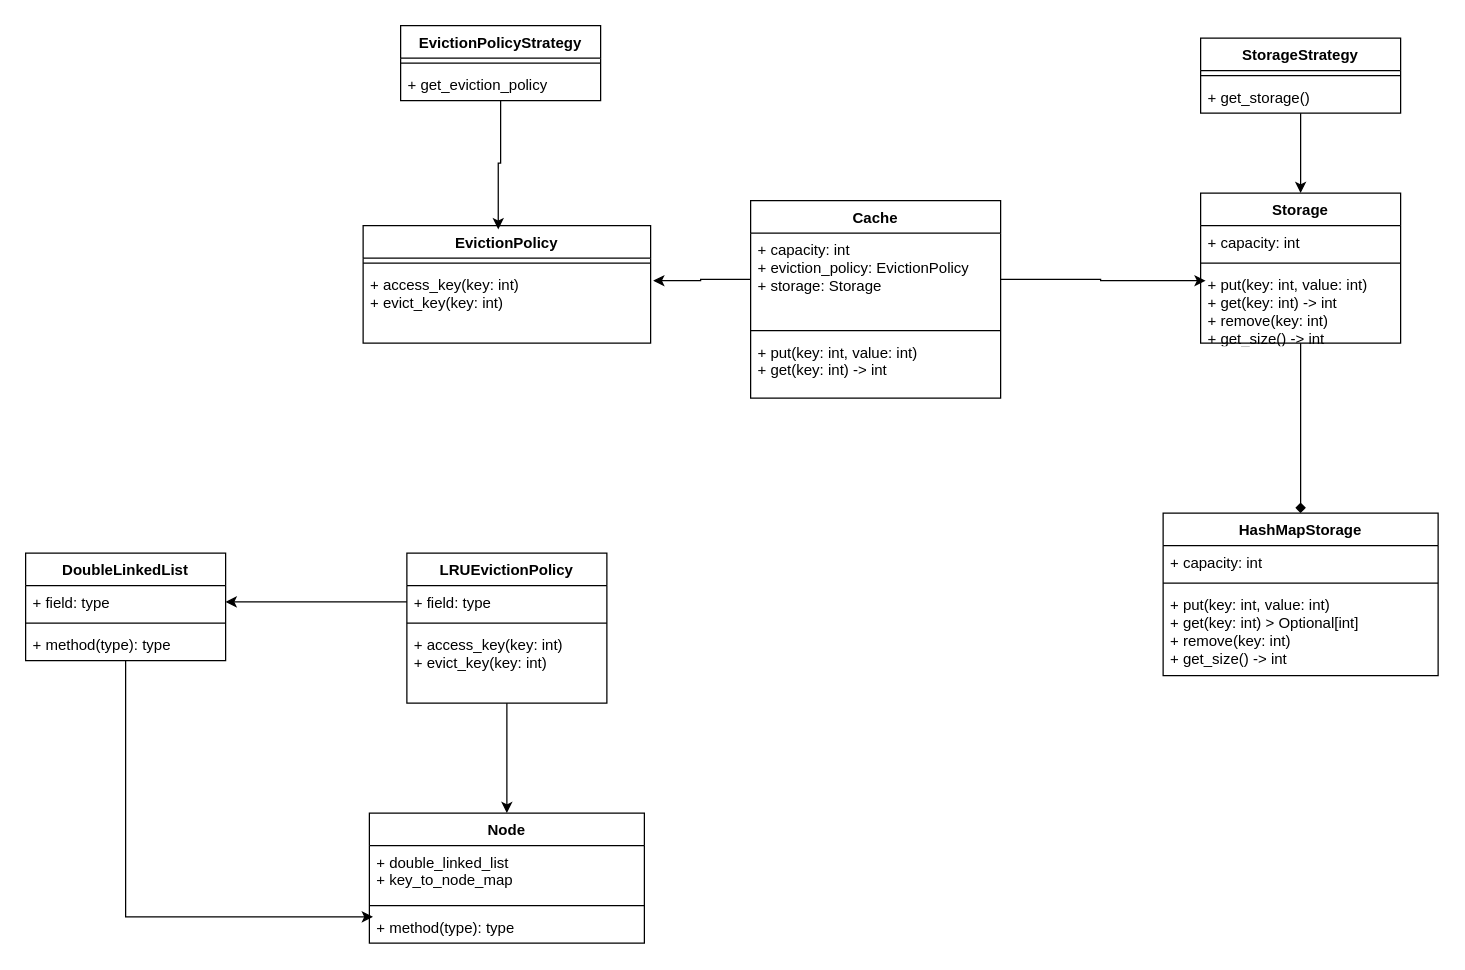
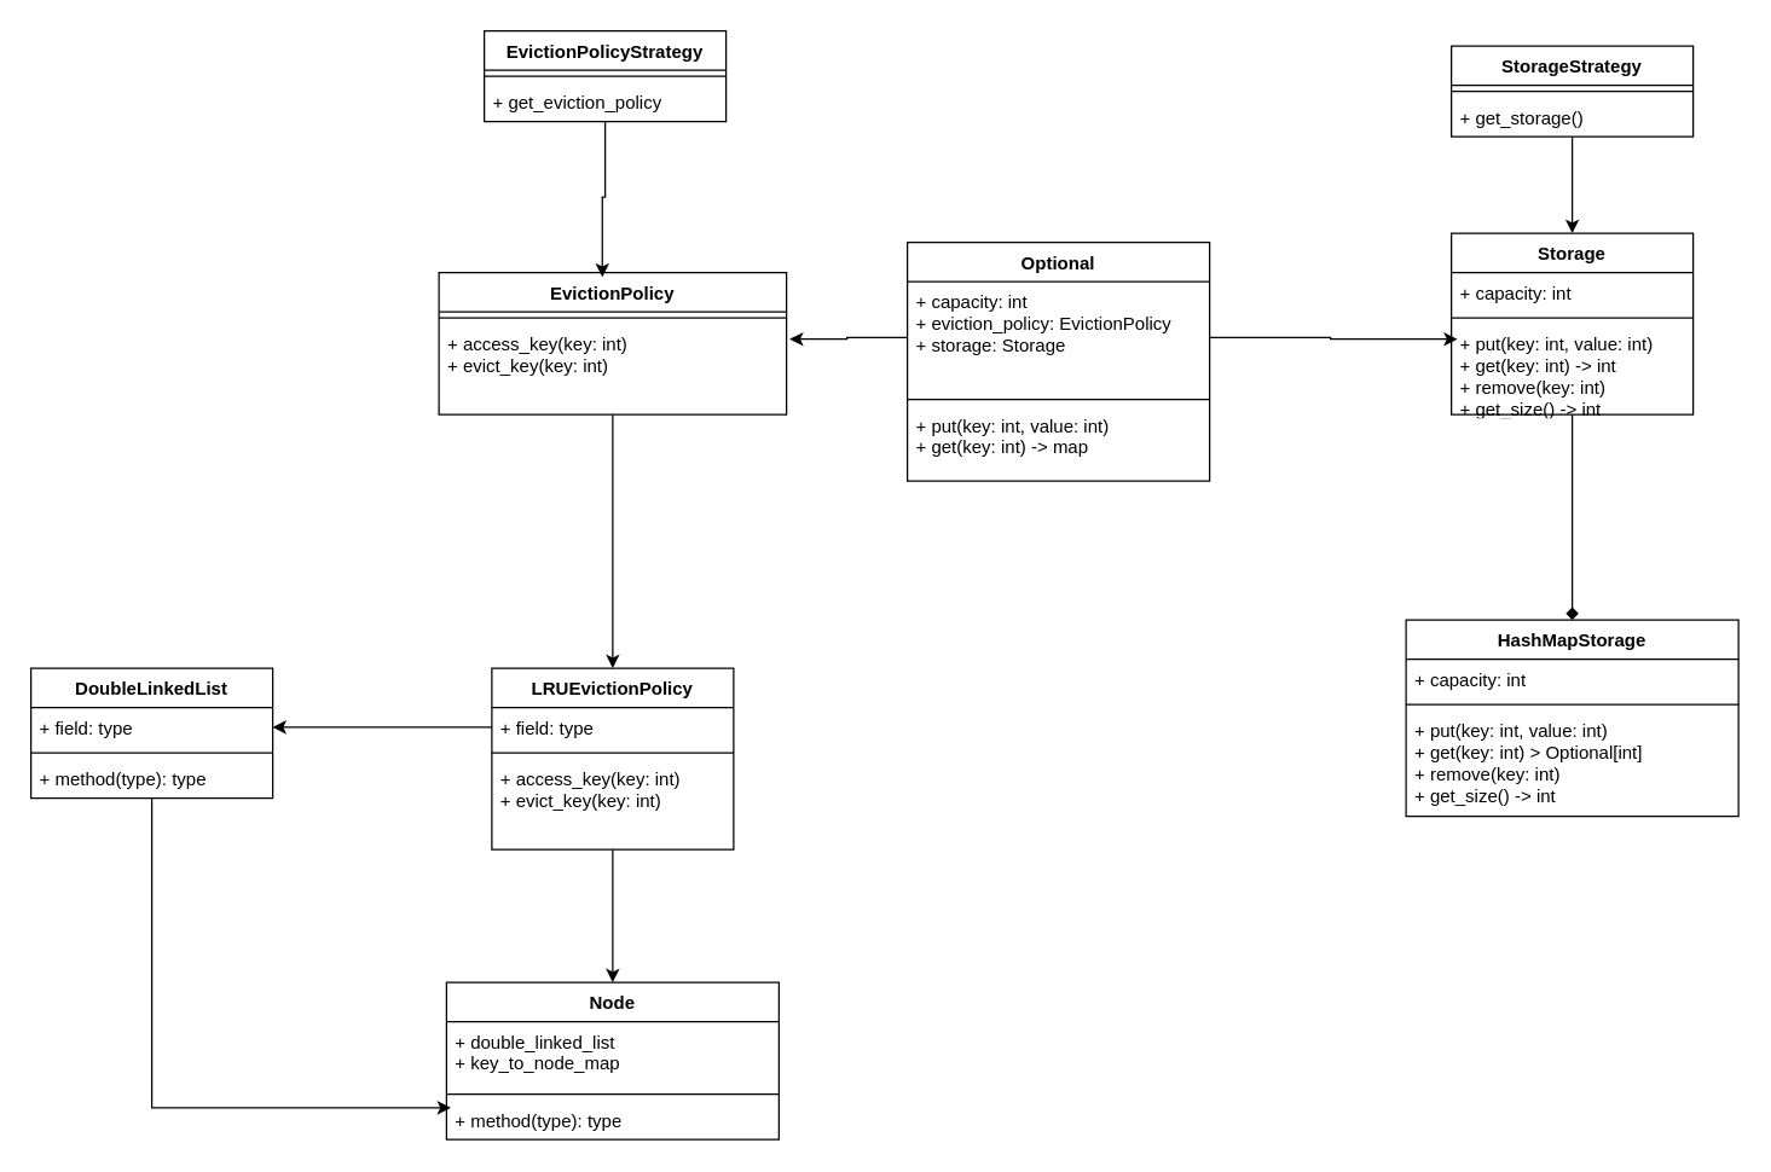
  <mxCell id="0" />
  <mxCell id="1" parent="0" />
- <mxCell id="2" value="Cache" style="swimlane;fontStyle=1;align=center;verticalAlign=top;childLayout=stackLayout;horizontal=1;startSize=26;horizontalStack=0;resizeParent=1;resizeParentMax=0;resizeLast=0;collapsible=1;marginBottom=0;whiteSpace=wrap;html=1;" parent="1" vertex="1"><mxGeometry x="600" y="160" width="200" height="158" as="geometry" /></mxCell>
+ <mxCell id="2" value="Optional" style="swimlane;fontStyle=1;align=center;verticalAlign=top;childLayout=stackLayout;horizontal=1;startSize=26;horizontalStack=0;resizeParent=1;resizeParentMax=0;resizeLast=0;collapsible=1;marginBottom=0;whiteSpace=wrap;html=1;" parent="1" vertex="1"><mxGeometry x="600" y="160" width="200" height="158" as="geometry" /></mxCell>
  <mxCell id="3" value="+ capacity: int&lt;div&gt;+ eviction_policy: EvictionPolicy&lt;/div&gt;&lt;div&gt;+ storage: Storage&lt;/div&gt;" style="text;strokeColor=none;fillColor=none;align=left;verticalAlign=top;spacingLeft=4;spacingRight=4;overflow=hidden;rotatable=0;points=[[0,0.5],[1,0.5]];portConstraint=eastwest;whiteSpace=wrap;html=1;" parent="2" vertex="1"><mxGeometry y="26" width="200" height="74" as="geometry" /></mxCell>
  <mxCell id="4" value="" style="line;strokeWidth=1;fillColor=none;align=left;verticalAlign=middle;spacingTop=-1;spacingLeft=3;spacingRight=3;rotatable=0;labelPosition=right;points=[];portConstraint=eastwest;strokeColor=inherit;" parent="2" vertex="1"><mxGeometry y="100" width="200" height="8" as="geometry" /></mxCell>
- <mxCell id="5" value="+ put(key: int, value: int)&lt;div&gt;+ get(key: int) -&amp;gt; int&lt;/div&gt;" style="text;strokeColor=none;fillColor=none;align=left;verticalAlign=top;spacingLeft=4;spacingRight=4;overflow=hidden;rotatable=0;points=[[0,0.5],[1,0.5]];portConstraint=eastwest;whiteSpace=wrap;html=1;" parent="2" vertex="1"><mxGeometry y="108" width="200" height="50" as="geometry" /></mxCell>
+ <mxCell id="5" value="+ put(key: int, value: int)&lt;div&gt;+ get(key: int) -&amp;gt; map&lt;/div&gt;" style="text;strokeColor=none;fillColor=none;align=left;verticalAlign=top;spacingLeft=4;spacingRight=4;overflow=hidden;rotatable=0;points=[[0,0.5],[1,0.5]];portConstraint=eastwest;whiteSpace=wrap;html=1;" parent="2" vertex="1"><mxGeometry y="108" width="200" height="50" as="geometry" /></mxCell>
+ <mxCell id="6" style="edgeStyle=orthogonalEdgeStyle;rounded=0;orthogonalLoop=1;jettySize=auto;html=1;entryX=0.5;entryY=0;entryDx=0;entryDy=0;" parent="1" source="7" target="21" edge="1"><mxGeometry relative="1" as="geometry" /></mxCell>
  <mxCell id="7" value="EvictionPolicy" style="swimlane;fontStyle=1;align=center;verticalAlign=top;childLayout=stackLayout;horizontal=1;startSize=26;horizontalStack=0;resizeParent=1;resizeParentMax=0;resizeLast=0;collapsible=1;marginBottom=0;whiteSpace=wrap;html=1;" parent="1" vertex="1"><mxGeometry x="290" y="180" width="230" height="94" as="geometry" /></mxCell>
  <mxCell id="8" value="" style="line;strokeWidth=1;fillColor=none;align=left;verticalAlign=middle;spacingTop=-1;spacingLeft=3;spacingRight=3;rotatable=0;labelPosition=right;points=[];portConstraint=eastwest;strokeColor=inherit;" parent="7" vertex="1"><mxGeometry y="26" width="230" height="8" as="geometry" /></mxCell>
  <mxCell id="9" value="+ access_key(key: int)&lt;div&gt;+ evict_key(key: int)&lt;/div&gt;" style="text;strokeColor=none;fillColor=none;align=left;verticalAlign=top;spacingLeft=4;spacingRight=4;overflow=hidden;rotatable=0;points=[[0,0.5],[1,0.5]];portConstraint=eastwest;whiteSpace=wrap;html=1;" parent="7" vertex="1"><mxGeometry y="34" width="230" height="60" as="geometry" /></mxCell>
  <mxCell id="10" style="edgeStyle=orthogonalEdgeStyle;rounded=0;orthogonalLoop=1;jettySize=auto;html=1;entryX=0.5;entryY=0;entryDx=0;entryDy=0;endArrow=diamond;" parent="1" source="11" target="15" edge="1"><mxGeometry relative="1" as="geometry" /></mxCell>
  <mxCell id="11" value="Storage" style="swimlane;fontStyle=1;align=center;verticalAlign=top;childLayout=stackLayout;horizontal=1;startSize=26;horizontalStack=0;resizeParent=1;resizeParentMax=0;resizeLast=0;collapsible=1;marginBottom=0;whiteSpace=wrap;html=1;" parent="1" vertex="1"><mxGeometry x="960" y="154" width="160" height="120" as="geometry" /></mxCell>
  <mxCell id="12" value="+ capacity: int" style="text;strokeColor=none;fillColor=none;align=left;verticalAlign=top;spacingLeft=4;spacingRight=4;overflow=hidden;rotatable=0;points=[[0,0.5],[1,0.5]];portConstraint=eastwest;whiteSpace=wrap;html=1;" parent="11" vertex="1"><mxGeometry y="26" width="160" height="26" as="geometry" /></mxCell>
  <mxCell id="13" value="" style="line;strokeWidth=1;fillColor=none;align=left;verticalAlign=middle;spacingTop=-1;spacingLeft=3;spacingRight=3;rotatable=0;labelPosition=right;points=[];portConstraint=eastwest;strokeColor=inherit;" parent="11" vertex="1"><mxGeometry y="52" width="160" height="8" as="geometry" /></mxCell>
  <mxCell id="14" value="+ put(key: int, value: int)&lt;div&gt;+ get(key: int) -&amp;gt; int&lt;/div&gt;&lt;div&gt;+ remove(key: int)&lt;/div&gt;&lt;div&gt;+ get_size() -&amp;gt; int&lt;/div&gt;" style="text;strokeColor=none;fillColor=none;align=left;verticalAlign=top;spacingLeft=4;spacingRight=4;overflow=hidden;rotatable=0;points=[[0,0.5],[1,0.5]];portConstraint=eastwest;whiteSpace=wrap;html=1;" parent="11" vertex="1"><mxGeometry y="60" width="160" height="60" as="geometry" /></mxCell>
  <mxCell id="15" value="HashMapStorage" style="swimlane;fontStyle=1;align=center;verticalAlign=top;childLayout=stackLayout;horizontal=1;startSize=26;horizontalStack=0;resizeParent=1;resizeParentMax=0;resizeLast=0;collapsible=1;marginBottom=0;whiteSpace=wrap;html=1;" parent="1" vertex="1"><mxGeometry x="930" y="410" width="220" height="130" as="geometry" /></mxCell>
  <mxCell id="16" value="+ capacity: int" style="text;strokeColor=none;fillColor=none;align=left;verticalAlign=top;spacingLeft=4;spacingRight=4;overflow=hidden;rotatable=0;points=[[0,0.5],[1,0.5]];portConstraint=eastwest;whiteSpace=wrap;html=1;" parent="15" vertex="1"><mxGeometry y="26" width="220" height="26" as="geometry" /></mxCell>
  <mxCell id="17" value="" style="line;strokeWidth=1;fillColor=none;align=left;verticalAlign=middle;spacingTop=-1;spacingLeft=3;spacingRight=3;rotatable=0;labelPosition=right;points=[];portConstraint=eastwest;strokeColor=inherit;" parent="15" vertex="1"><mxGeometry y="52" width="220" height="8" as="geometry" /></mxCell>
  <mxCell id="18" value="+ put(key: int, value: int)&lt;div&gt;+ get(key: int) &amp;gt; Optional[int]&lt;/div&gt;&lt;div&gt;+ remove(key: int)&lt;/div&gt;&lt;div&gt;+ get_size() -&amp;gt; int&lt;/div&gt;" style="text;strokeColor=none;fillColor=none;align=left;verticalAlign=top;spacingLeft=4;spacingRight=4;overflow=hidden;rotatable=0;points=[[0,0.5],[1,0.5]];portConstraint=eastwest;whiteSpace=wrap;html=1;" parent="15" vertex="1"><mxGeometry y="60" width="220" height="70" as="geometry" /></mxCell>
  <mxCell id="19" style="edgeStyle=orthogonalEdgeStyle;rounded=0;orthogonalLoop=1;jettySize=auto;html=1;entryX=0.025;entryY=0.167;entryDx=0;entryDy=0;entryPerimeter=0;" parent="1" source="3" target="14" edge="1"><mxGeometry relative="1" as="geometry" /></mxCell>
  <mxCell id="20" style="edgeStyle=orthogonalEdgeStyle;rounded=0;orthogonalLoop=1;jettySize=auto;html=1;entryX=0.5;entryY=0;entryDx=0;entryDy=0;" parent="1" source="21" target="25" edge="1"><mxGeometry relative="1" as="geometry" /></mxCell>
  <mxCell id="21" value="LRUEvictionPolicy" style="swimlane;fontStyle=1;align=center;verticalAlign=top;childLayout=stackLayout;horizontal=1;startSize=26;horizontalStack=0;resizeParent=1;resizeParentMax=0;resizeLast=0;collapsible=1;marginBottom=0;whiteSpace=wrap;html=1;" parent="1" vertex="1"><mxGeometry x="325" y="442" width="160" height="120" as="geometry" /></mxCell>
  <mxCell id="22" value="+ field: type" style="text;strokeColor=none;fillColor=none;align=left;verticalAlign=top;spacingLeft=4;spacingRight=4;overflow=hidden;rotatable=0;points=[[0,0.5],[1,0.5]];portConstraint=eastwest;whiteSpace=wrap;html=1;" parent="21" vertex="1"><mxGeometry y="26" width="160" height="26" as="geometry" /></mxCell>
  <mxCell id="23" value="" style="line;strokeWidth=1;fillColor=none;align=left;verticalAlign=middle;spacingTop=-1;spacingLeft=3;spacingRight=3;rotatable=0;labelPosition=right;points=[];portConstraint=eastwest;strokeColor=inherit;" parent="21" vertex="1"><mxGeometry y="52" width="160" height="8" as="geometry" /></mxCell>
  <mxCell id="24" value="+ access_key(key: int)&lt;div&gt;+ evict_key(key: int)&lt;/div&gt;" style="text;strokeColor=none;fillColor=none;align=left;verticalAlign=top;spacingLeft=4;spacingRight=4;overflow=hidden;rotatable=0;points=[[0,0.5],[1,0.5]];portConstraint=eastwest;whiteSpace=wrap;html=1;" parent="21" vertex="1"><mxGeometry y="60" width="160" height="60" as="geometry" /></mxCell>
  <mxCell id="25" value="Node" style="swimlane;fontStyle=1;align=center;verticalAlign=top;childLayout=stackLayout;horizontal=1;startSize=26;horizontalStack=0;resizeParent=1;resizeParentMax=0;resizeLast=0;collapsible=1;marginBottom=0;whiteSpace=wrap;html=1;" parent="1" vertex="1"><mxGeometry x="295" y="650" width="220" height="104" as="geometry" /></mxCell>
  <mxCell id="26" value="+ double_linked_list&lt;div&gt;+ key_to_node_map&lt;/div&gt;&lt;div&gt;&lt;br&gt;&lt;/div&gt;" style="text;strokeColor=none;fillColor=none;align=left;verticalAlign=top;spacingLeft=4;spacingRight=4;overflow=hidden;rotatable=0;points=[[0,0.5],[1,0.5]];portConstraint=eastwest;whiteSpace=wrap;html=1;" parent="25" vertex="1"><mxGeometry y="26" width="220" height="44" as="geometry" /></mxCell>
  <mxCell id="27" value="" style="line;strokeWidth=1;fillColor=none;align=left;verticalAlign=middle;spacingTop=-1;spacingLeft=3;spacingRight=3;rotatable=0;labelPosition=right;points=[];portConstraint=eastwest;strokeColor=inherit;" parent="25" vertex="1"><mxGeometry y="70" width="220" height="8" as="geometry" /></mxCell>
  <mxCell id="28" value="+ method(type): type" style="text;strokeColor=none;fillColor=none;align=left;verticalAlign=top;spacingLeft=4;spacingRight=4;overflow=hidden;rotatable=0;points=[[0,0.5],[1,0.5]];portConstraint=eastwest;whiteSpace=wrap;html=1;" parent="25" vertex="1"><mxGeometry y="78" width="220" height="26" as="geometry" /></mxCell>
  <mxCell id="29" value="DoubleLinkedList" style="swimlane;fontStyle=1;align=center;verticalAlign=top;childLayout=stackLayout;horizontal=1;startSize=26;horizontalStack=0;resizeParent=1;resizeParentMax=0;resizeLast=0;collapsible=1;marginBottom=0;whiteSpace=wrap;html=1;" parent="1" vertex="1"><mxGeometry x="20" y="442" width="160" height="86" as="geometry" /></mxCell>
  <mxCell id="30" value="+ field: type" style="text;strokeColor=none;fillColor=none;align=left;verticalAlign=top;spacingLeft=4;spacingRight=4;overflow=hidden;rotatable=0;points=[[0,0.5],[1,0.5]];portConstraint=eastwest;whiteSpace=wrap;html=1;" parent="29" vertex="1"><mxGeometry y="26" width="160" height="26" as="geometry" /></mxCell>
  <mxCell id="31" value="" style="line;strokeWidth=1;fillColor=none;align=left;verticalAlign=middle;spacingTop=-1;spacingLeft=3;spacingRight=3;rotatable=0;labelPosition=right;points=[];portConstraint=eastwest;strokeColor=inherit;" parent="29" vertex="1"><mxGeometry y="52" width="160" height="8" as="geometry" /></mxCell>
  <mxCell id="32" value="+ method(type): type" style="text;strokeColor=none;fillColor=none;align=left;verticalAlign=top;spacingLeft=4;spacingRight=4;overflow=hidden;rotatable=0;points=[[0,0.5],[1,0.5]];portConstraint=eastwest;whiteSpace=wrap;html=1;" parent="29" vertex="1"><mxGeometry y="60" width="160" height="26" as="geometry" /></mxCell>
  <mxCell id="33" style="edgeStyle=orthogonalEdgeStyle;rounded=0;orthogonalLoop=1;jettySize=auto;html=1;entryX=1;entryY=0.5;entryDx=0;entryDy=0;" parent="1" source="22" target="30" edge="1"><mxGeometry relative="1" as="geometry" /></mxCell>
  <mxCell id="34" style="edgeStyle=orthogonalEdgeStyle;rounded=0;orthogonalLoop=1;jettySize=auto;html=1;entryX=0.013;entryY=0.192;entryDx=0;entryDy=0;entryPerimeter=0;" parent="1" source="29" target="28" edge="1"><mxGeometry relative="1" as="geometry" /></mxCell>
  <mxCell id="35" style="edgeStyle=orthogonalEdgeStyle;rounded=0;orthogonalLoop=1;jettySize=auto;html=1;" edge="1" parent="1" source="36" target="11"><mxGeometry relative="1" as="geometry" /></mxCell>
  <mxCell id="36" value="StorageStrategy&lt;div&gt;&lt;br&gt;&lt;/div&gt;" style="swimlane;fontStyle=1;align=center;verticalAlign=top;childLayout=stackLayout;horizontal=1;startSize=26;horizontalStack=0;resizeParent=1;resizeParentMax=0;resizeLast=0;collapsible=1;marginBottom=0;whiteSpace=wrap;html=1;" vertex="1" parent="1"><mxGeometry x="960" y="30" width="160" height="60" as="geometry" /></mxCell>
  <mxCell id="37" value="" style="line;strokeWidth=1;fillColor=none;align=left;verticalAlign=middle;spacingTop=-1;spacingLeft=3;spacingRight=3;rotatable=0;labelPosition=right;points=[];portConstraint=eastwest;strokeColor=inherit;" vertex="1" parent="36"><mxGeometry y="26" width="160" height="8" as="geometry" /></mxCell>
  <mxCell id="38" value="+ get_storage()" style="text;strokeColor=none;fillColor=none;align=left;verticalAlign=top;spacingLeft=4;spacingRight=4;overflow=hidden;rotatable=0;points=[[0,0.5],[1,0.5]];portConstraint=eastwest;whiteSpace=wrap;html=1;" vertex="1" parent="36"><mxGeometry y="34" width="160" height="26" as="geometry" /></mxCell>
  <mxCell id="39" value="EvictionPolicyStrategy" style="swimlane;fontStyle=1;align=center;verticalAlign=top;childLayout=stackLayout;horizontal=1;startSize=26;horizontalStack=0;resizeParent=1;resizeParentMax=0;resizeLast=0;collapsible=1;marginBottom=0;whiteSpace=wrap;html=1;" vertex="1" parent="1"><mxGeometry x="320" y="20" width="160" height="60" as="geometry" /></mxCell>
  <mxCell id="40" value="" style="line;strokeWidth=1;fillColor=none;align=left;verticalAlign=middle;spacingTop=-1;spacingLeft=3;spacingRight=3;rotatable=0;labelPosition=right;points=[];portConstraint=eastwest;strokeColor=inherit;" vertex="1" parent="39"><mxGeometry y="26" width="160" height="8" as="geometry" /></mxCell>
  <mxCell id="41" value="+ get_eviction_policy" style="text;strokeColor=none;fillColor=none;align=left;verticalAlign=top;spacingLeft=4;spacingRight=4;overflow=hidden;rotatable=0;points=[[0,0.5],[1,0.5]];portConstraint=eastwest;whiteSpace=wrap;html=1;" vertex="1" parent="39"><mxGeometry y="34" width="160" height="26" as="geometry" /></mxCell>
  <mxCell id="42" style="edgeStyle=orthogonalEdgeStyle;rounded=0;orthogonalLoop=1;jettySize=auto;html=1;entryX=1.009;entryY=0.167;entryDx=0;entryDy=0;entryPerimeter=0;" edge="1" parent="1" source="3" target="9"><mxGeometry relative="1" as="geometry" /></mxCell>
  <mxCell id="43" style="edgeStyle=orthogonalEdgeStyle;rounded=0;orthogonalLoop=1;jettySize=auto;html=1;entryX=0.47;entryY=0.032;entryDx=0;entryDy=0;entryPerimeter=0;" edge="1" parent="1" source="39" target="7"><mxGeometry relative="1" as="geometry" /></mxCell>
